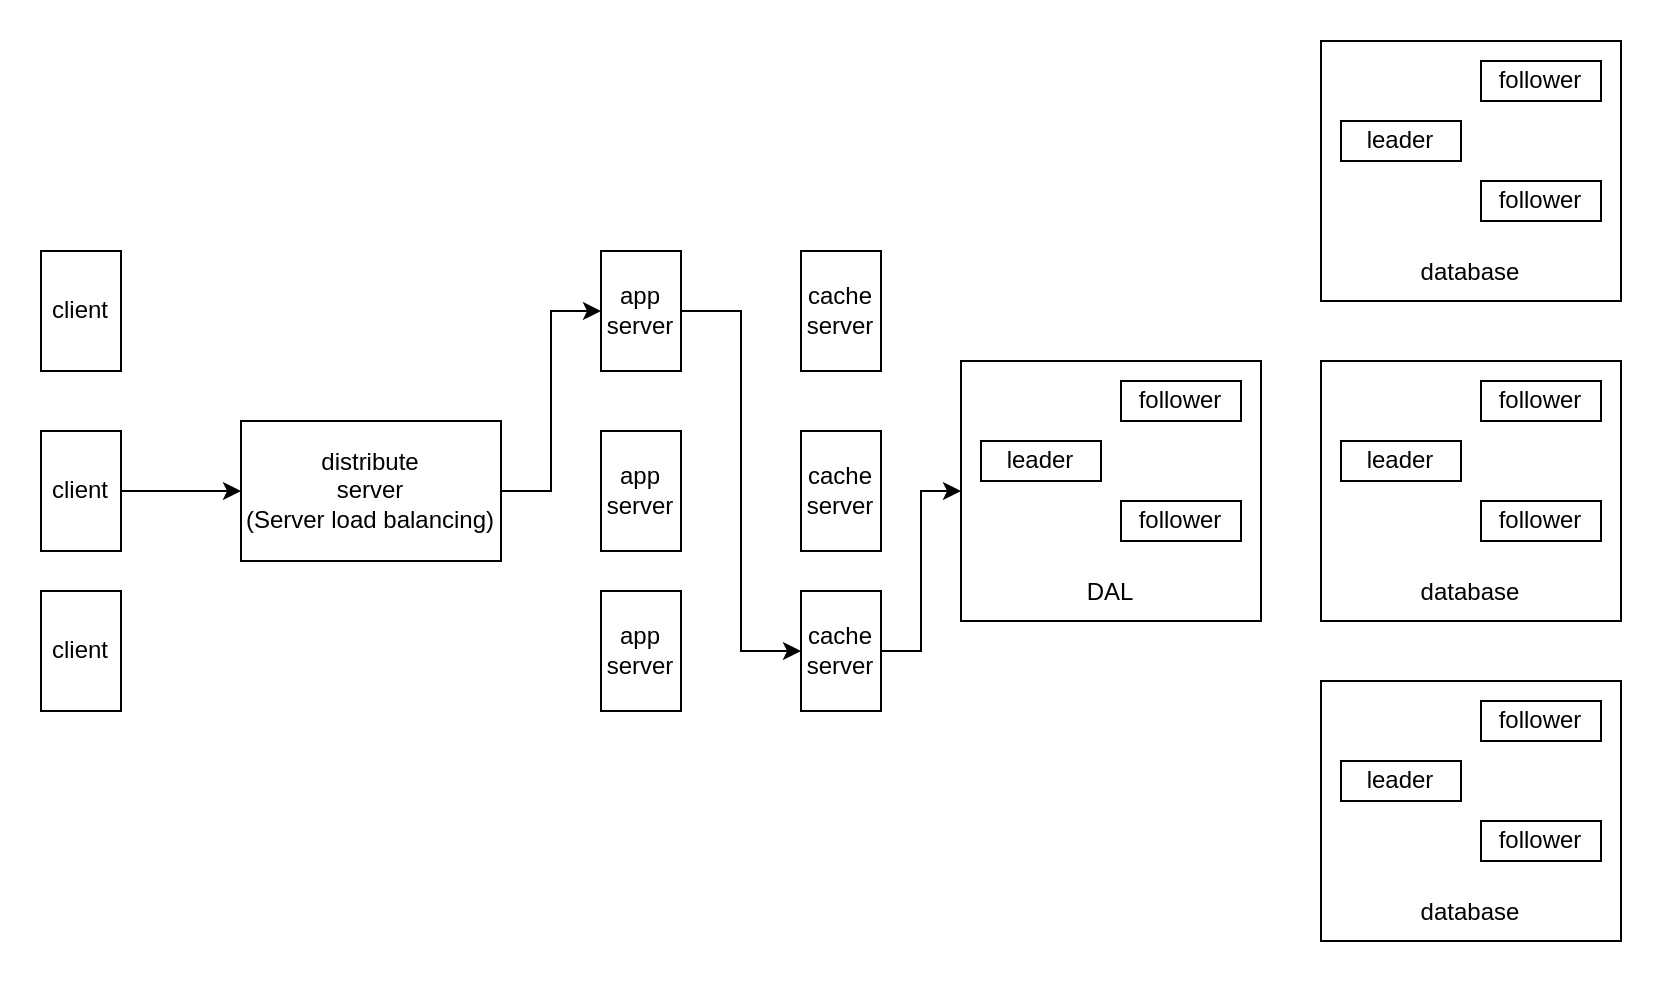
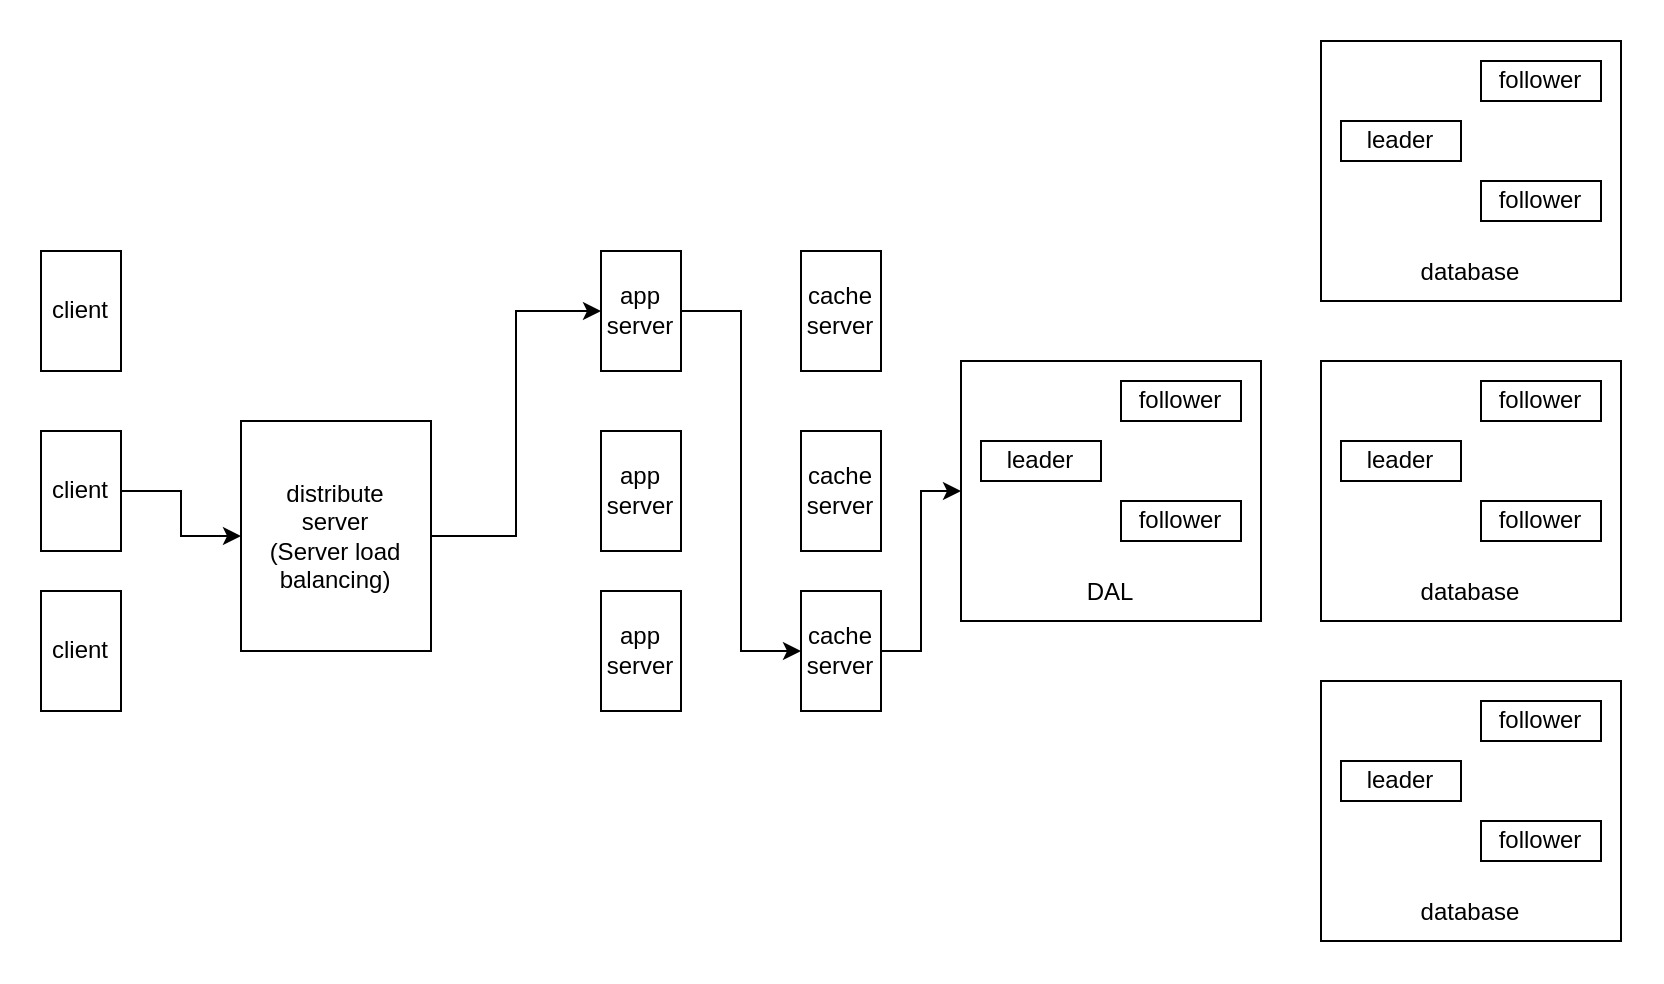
  <mxCell id="0" />
  <mxCell id="1" parent="0" />
  <mxCell id="2" style="edgeStyle=orthogonalEdgeStyle;rounded=0;orthogonalLoop=1;jettySize=auto;html=1;exitX=1;exitY=0.5;exitDx=0;exitDy=0;entryX=0;entryY=0.5;entryDx=0;entryDy=0;" edge="1" parent="1" source="3" target="9"><mxGeometry relative="1" as="geometry" /></mxCell>
- <mxCell id="3" value="distribute&lt;br&gt;server&lt;br&gt;(Server load balancing)" style="rounded=0;whiteSpace=wrap;html=1;" vertex="1" parent="1"><mxGeometry x="120" y="210" width="130" height="70" as="geometry" /></mxCell>
+ <mxCell id="3" value="distribute&lt;br&gt;server&lt;br&gt;(Server load balancing)" style="rounded=0;whiteSpace=wrap;html=1;" vertex="1" parent="1"><mxGeometry x="120" y="210" width="95" height="115" as="geometry" /></mxCell>
  <mxCell id="4" value="client" style="rounded=0;whiteSpace=wrap;html=1;" vertex="1" parent="1"><mxGeometry x="20" y="125" width="40" height="60" as="geometry" /></mxCell>
  <mxCell id="5" style="edgeStyle=orthogonalEdgeStyle;rounded=0;orthogonalLoop=1;jettySize=auto;html=1;exitX=1;exitY=0.5;exitDx=0;exitDy=0;entryX=0;entryY=0.5;entryDx=0;entryDy=0;" edge="1" parent="1" source="6" target="3"><mxGeometry relative="1" as="geometry" /></mxCell>
  <mxCell id="6" value="client" style="rounded=0;whiteSpace=wrap;html=1;" vertex="1" parent="1"><mxGeometry x="20" y="215" width="40" height="60" as="geometry" /></mxCell>
  <mxCell id="7" value="client" style="rounded=0;whiteSpace=wrap;html=1;" vertex="1" parent="1"><mxGeometry x="20" y="295" width="40" height="60" as="geometry" /></mxCell>
  <mxCell id="8" style="edgeStyle=orthogonalEdgeStyle;rounded=0;orthogonalLoop=1;jettySize=auto;html=1;exitX=1;exitY=0.5;exitDx=0;exitDy=0;entryX=0;entryY=0.5;entryDx=0;entryDy=0;" edge="1" parent="1" source="9" target="15"><mxGeometry relative="1" as="geometry" /></mxCell>
  <mxCell id="9" value="app&lt;br&gt;server" style="rounded=0;whiteSpace=wrap;html=1;" vertex="1" parent="1"><mxGeometry x="300" y="125" width="40" height="60" as="geometry" /></mxCell>
  <mxCell id="10" value="app&lt;br&gt;server" style="rounded=0;whiteSpace=wrap;html=1;" vertex="1" parent="1"><mxGeometry x="300" y="215" width="40" height="60" as="geometry" /></mxCell>
  <mxCell id="11" value="app&lt;br&gt;server" style="rounded=0;whiteSpace=wrap;html=1;" vertex="1" parent="1"><mxGeometry x="300" y="295" width="40" height="60" as="geometry" /></mxCell>
  <mxCell id="12" value="cache&lt;br&gt;server" style="rounded=0;whiteSpace=wrap;html=1;" vertex="1" parent="1"><mxGeometry x="400" y="125" width="40" height="60" as="geometry" /></mxCell>
  <mxCell id="13" value="cache&lt;br&gt;server" style="rounded=0;whiteSpace=wrap;html=1;" vertex="1" parent="1"><mxGeometry x="400" y="215" width="40" height="60" as="geometry" /></mxCell>
  <mxCell id="14" style="edgeStyle=orthogonalEdgeStyle;rounded=0;orthogonalLoop=1;jettySize=auto;html=1;exitX=1;exitY=0.5;exitDx=0;exitDy=0;entryX=0;entryY=0.5;entryDx=0;entryDy=0;" edge="1" parent="1" source="15" target="31"><mxGeometry relative="1" as="geometry" /></mxCell>
  <mxCell id="15" value="cache&lt;br&gt;server" style="rounded=0;whiteSpace=wrap;html=1;" vertex="1" parent="1"><mxGeometry x="400" y="295" width="40" height="60" as="geometry" /></mxCell>
  <mxCell id="16" value="leader" style="rounded=0;whiteSpace=wrap;html=1;" vertex="1" parent="1"><mxGeometry x="670" y="60" width="60" height="20" as="geometry" /></mxCell>
  <mxCell id="17" value="follower" style="rounded=0;whiteSpace=wrap;html=1;" vertex="1" parent="1"><mxGeometry x="740" y="30" width="60" height="20" as="geometry" /></mxCell>
  <mxCell id="18" value="follower" style="rounded=0;whiteSpace=wrap;html=1;" vertex="1" parent="1"><mxGeometry x="740" y="90" width="60" height="20" as="geometry" /></mxCell>
  <mxCell id="19" value="&lt;br&gt;&lt;br&gt;&lt;br&gt;&lt;br&gt;&lt;br&gt;&lt;br&gt;&lt;br&gt;database" style="rounded=0;whiteSpace=wrap;html=1;shadow=0;glass=0;sketch=0;fillColor=none;gradientColor=none;" vertex="1" parent="1"><mxGeometry x="660" y="20" width="150" height="130" as="geometry" /></mxCell>
  <mxCell id="20" value="leader" style="rounded=0;whiteSpace=wrap;html=1;" vertex="1" parent="1"><mxGeometry x="670" y="220" width="60" height="20" as="geometry" /></mxCell>
  <mxCell id="21" value="follower" style="rounded=0;whiteSpace=wrap;html=1;" vertex="1" parent="1"><mxGeometry x="740" y="190" width="60" height="20" as="geometry" /></mxCell>
  <mxCell id="22" value="follower" style="rounded=0;whiteSpace=wrap;html=1;" vertex="1" parent="1"><mxGeometry x="740" y="250" width="60" height="20" as="geometry" /></mxCell>
  <mxCell id="23" value="&lt;br&gt;&lt;br&gt;&lt;br&gt;&lt;br&gt;&lt;br&gt;&lt;br&gt;&lt;br&gt;database" style="rounded=0;whiteSpace=wrap;html=1;shadow=0;glass=0;sketch=0;fillColor=none;gradientColor=none;" vertex="1" parent="1"><mxGeometry x="660" y="180" width="150" height="130" as="geometry" /></mxCell>
  <mxCell id="24" value="leader" style="rounded=0;whiteSpace=wrap;html=1;" vertex="1" parent="1"><mxGeometry x="670" y="380" width="60" height="20" as="geometry" /></mxCell>
  <mxCell id="25" value="follower" style="rounded=0;whiteSpace=wrap;html=1;" vertex="1" parent="1"><mxGeometry x="740" y="350" width="60" height="20" as="geometry" /></mxCell>
  <mxCell id="26" value="follower" style="rounded=0;whiteSpace=wrap;html=1;" vertex="1" parent="1"><mxGeometry x="740" y="410" width="60" height="20" as="geometry" /></mxCell>
  <mxCell id="27" value="&lt;br&gt;&lt;br&gt;&lt;br&gt;&lt;br&gt;&lt;br&gt;&lt;br&gt;&lt;br&gt;database" style="rounded=0;whiteSpace=wrap;html=1;shadow=0;glass=0;sketch=0;fillColor=none;gradientColor=none;" vertex="1" parent="1"><mxGeometry x="660" y="340" width="150" height="130" as="geometry" /></mxCell>
  <mxCell id="28" value="leader" style="rounded=0;whiteSpace=wrap;html=1;" vertex="1" parent="1"><mxGeometry x="490" y="220" width="60" height="20" as="geometry" /></mxCell>
  <mxCell id="29" value="follower" style="rounded=0;whiteSpace=wrap;html=1;" vertex="1" parent="1"><mxGeometry x="560" y="190" width="60" height="20" as="geometry" /></mxCell>
  <mxCell id="30" value="follower" style="rounded=0;whiteSpace=wrap;html=1;" vertex="1" parent="1"><mxGeometry x="560" y="250" width="60" height="20" as="geometry" /></mxCell>
  <mxCell id="31" value="&lt;br&gt;&lt;br&gt;&lt;br&gt;&lt;br&gt;&lt;br&gt;&lt;br&gt;&lt;br&gt;DAL" style="rounded=0;whiteSpace=wrap;html=1;shadow=0;glass=0;sketch=0;fillColor=none;gradientColor=none;" vertex="1" parent="1"><mxGeometry x="480" y="180" width="150" height="130" as="geometry" /></mxCell>
